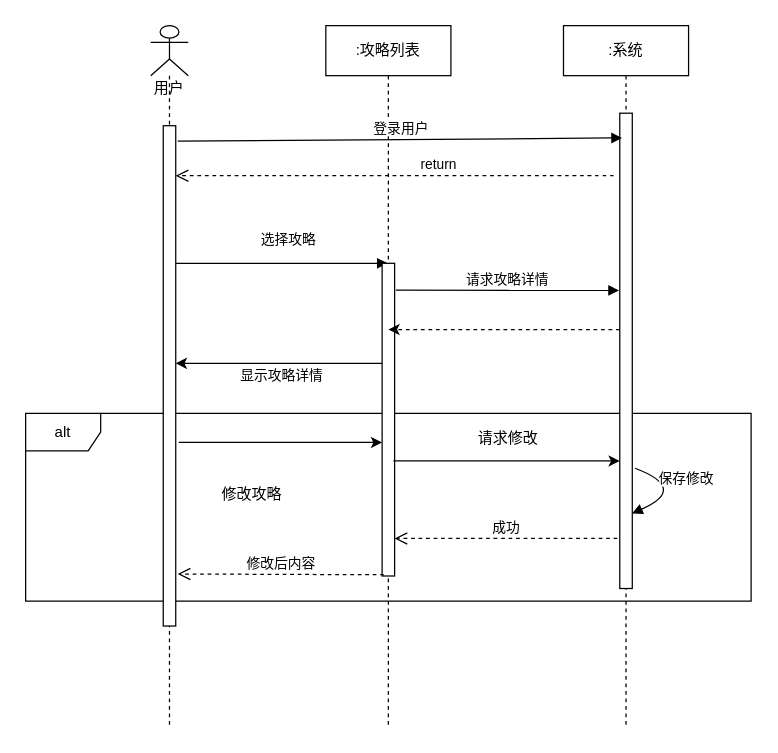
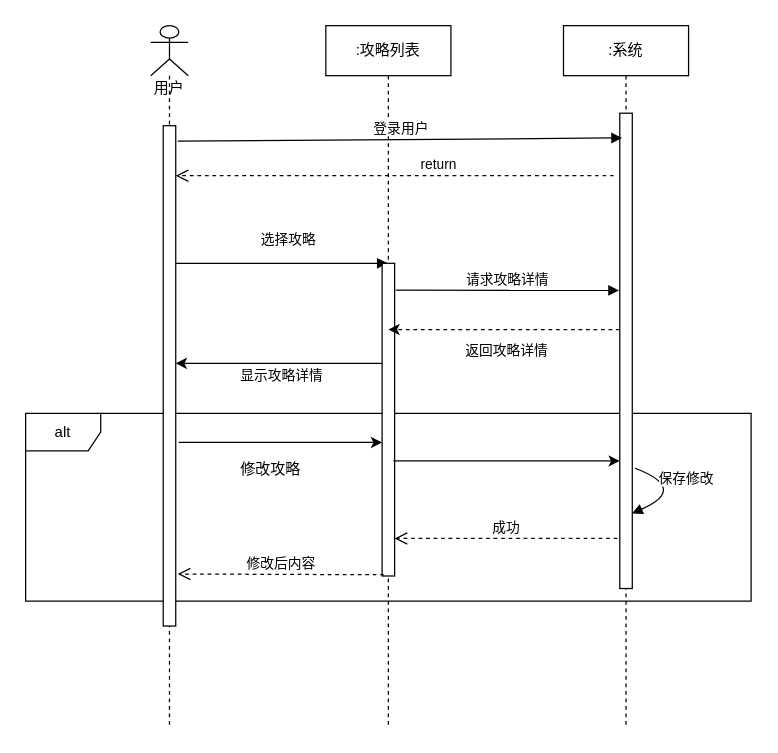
  <mxCell id="0" />
  <mxCell id="1" parent="0" />
  <mxCell id="2" value="alt" style="shape=umlFrame;whiteSpace=wrap;html=1;" parent="1" vertex="1"><mxGeometry x="20" y="330" width="580" height="150" as="geometry" /></mxCell>
  <mxCell id="3" value=":系统" style="shape=umlLifeline;perimeter=lifelinePerimeter;whiteSpace=wrap;html=1;container=1;collapsible=0;recursiveResize=0;outlineConnect=0;" parent="1" vertex="1"><mxGeometry x="450" y="20" width="100" height="560" as="geometry" /></mxCell>
  <mxCell id="4" value="" style="html=1;points=[];perimeter=orthogonalPerimeter;" parent="3" vertex="1"><mxGeometry x="45" y="70" width="10" height="380" as="geometry" /></mxCell>
  <mxCell id="5" value="成功" style="html=1;verticalAlign=bottom;endArrow=open;dashed=1;endSize=8;rounded=0;curved=1;entryX=1.34;entryY=0.602;entryDx=0;entryDy=0;entryPerimeter=0;" parent="3" edge="1"><mxGeometry relative="1" as="geometry"><mxPoint x="43" y="410" as="sourcePoint" /><mxPoint x="-135.0" y="410" as="targetPoint" /></mxGeometry></mxCell>
  <mxCell id="6" value="保存修改" style="html=1;verticalAlign=bottom;endArrow=block;rounded=0;curved=1;exitX=1.22;exitY=0.747;exitDx=0;exitDy=0;exitPerimeter=0;entryX=0.98;entryY=0.842;entryDx=0;entryDy=0;entryPerimeter=0;edgeStyle=orthogonalEdgeStyle;" parent="3" source="4" target="4" edge="1"><mxGeometry width="80" relative="1" as="geometry"><mxPoint x="150" y="490" as="sourcePoint" /><mxPoint x="230" y="490" as="targetPoint" /><Array as="points"><mxPoint x="100" y="370" /></Array></mxGeometry></mxCell>
  <mxCell id="7" value="用户" style="shape=umlLifeline;participant=umlActor;perimeter=lifelinePerimeter;whiteSpace=wrap;html=1;container=1;collapsible=0;recursiveResize=0;verticalAlign=top;spacingTop=36;outlineConnect=0;size=40;" parent="1" vertex="1"><mxGeometry x="120" y="20" width="30" height="560" as="geometry" /></mxCell>
  <mxCell id="8" value="" style="html=1;points=[];perimeter=orthogonalPerimeter;" parent="7" vertex="1"><mxGeometry x="10" y="80" width="10" height="400" as="geometry" /></mxCell>
  <mxCell id="9" value="选择攻略" style="html=1;verticalAlign=bottom;endArrow=block;rounded=0;" parent="7" edge="1"><mxGeometry x="0.062" y="10" width="80" relative="1" as="geometry"><mxPoint x="20" y="190" as="sourcePoint" /><mxPoint x="189.5" y="190" as="targetPoint" /><mxPoint as="offset" /></mxGeometry></mxCell>
  <mxCell id="10" value="return" style="html=1;verticalAlign=bottom;endArrow=open;dashed=1;endSize=8;rounded=0;curved=1;" parent="7" edge="1"><mxGeometry x="-0.2" relative="1" as="geometry"><mxPoint x="370" y="120" as="sourcePoint" /><mxPoint x="20" y="120" as="targetPoint" /><mxPoint as="offset" /></mxGeometry></mxCell>
  <mxCell id="11" value=":攻略列表" style="shape=umlLifeline;perimeter=lifelinePerimeter;whiteSpace=wrap;html=1;container=1;collapsible=0;recursiveResize=0;outlineConnect=0;" parent="1" vertex="1"><mxGeometry x="260" y="20" width="100" height="560" as="geometry" /></mxCell>
  <mxCell id="12" value="" style="html=1;points=[];perimeter=orthogonalPerimeter;" parent="11" vertex="1"><mxGeometry x="45" y="190" width="10" height="250" as="geometry" /></mxCell>
  <mxCell id="13" value="登录用户" style="html=1;verticalAlign=bottom;endArrow=block;rounded=0;curved=1;exitX=1.16;exitY=0.031;exitDx=0;exitDy=0;exitPerimeter=0;entryX=0.18;entryY=0.052;entryDx=0;entryDy=0;entryPerimeter=0;" parent="1" source="8" target="4" edge="1"><mxGeometry width="80" relative="1" as="geometry"><mxPoint x="190" y="110" as="sourcePoint" /><mxPoint x="490" y="111" as="targetPoint" /></mxGeometry></mxCell>
  <mxCell id="14" value="&lt;font style=&quot;font-size: 11px&quot;&gt;请求攻略详情&lt;/font&gt;" style="html=1;verticalAlign=bottom;endArrow=block;rounded=0;curved=1;entryX=-0.06;entryY=0.373;entryDx=0;entryDy=0;entryPerimeter=0;exitX=1.1;exitY=0.086;exitDx=0;exitDy=0;exitPerimeter=0;" parent="1" source="12" target="4" edge="1"><mxGeometry width="80" relative="1" as="geometry"><mxPoint x="320" y="290" as="sourcePoint" /><mxPoint x="490" y="290" as="targetPoint" /></mxGeometry></mxCell>
  <mxCell id="15" value="修改后内容" style="html=1;verticalAlign=bottom;endArrow=open;dashed=1;endSize=8;rounded=0;curved=1;entryX=1.16;entryY=0.896;entryDx=0;entryDy=0;entryPerimeter=0;exitX=0.14;exitY=0.996;exitDx=0;exitDy=0;exitPerimeter=0;" parent="1" source="12" target="8" edge="1"><mxGeometry relative="1" as="geometry"><mxPoint x="260" y="500" as="sourcePoint" /><mxPoint x="180" y="500" as="targetPoint" /></mxGeometry></mxCell>
  <mxCell id="16" value="" style="endArrow=classic;html=1;" edge="1" parent="1"><mxGeometry width="50" height="50" relative="1" as="geometry"><mxPoint x="305" y="290" as="sourcePoint" /><mxPoint x="140" y="290" as="targetPoint" /></mxGeometry></mxCell>
  <mxCell id="17" value="&lt;font style=&quot;font-size: 11px&quot;&gt;显示攻略详情&lt;/font&gt;" style="text;html=1;resizable=0;points=[];autosize=1;align=left;verticalAlign=top;spacingTop=-4;" vertex="1" parent="1"><mxGeometry x="190" y="290" width="80" height="20" as="geometry" /></mxCell>
  <mxCell id="18" value="" style="endArrow=classic;html=1;dashed=1;" edge="1" parent="1"><mxGeometry width="50" height="50" relative="1" as="geometry"><mxPoint x="495" y="263" as="sourcePoint" /><mxPoint x="310" y="263" as="targetPoint" /></mxGeometry></mxCell>
+ <mxCell id="19" value="&lt;font style=&quot;font-size: 11px&quot;&gt;返回攻略详情&lt;/font&gt;" style="text;html=1;resizable=0;points=[];autosize=1;align=left;verticalAlign=top;spacingTop=-4;" vertex="1" parent="1"><mxGeometry x="370" y="270" width="80" height="20" as="geometry" /></mxCell>
  <mxCell id="20" value="" style="endArrow=classic;html=1;exitX=1.24;exitY=0.633;exitDx=0;exitDy=0;exitPerimeter=0;" edge="1" parent="1" source="8" target="12"><mxGeometry width="50" height="50" relative="1" as="geometry"><mxPoint x="165" y="381.5" as="sourcePoint" /><mxPoint x="215" y="331.5" as="targetPoint" /></mxGeometry></mxCell>
- <mxCell id="21" value="修改攻略" style="text;html=1;resizable=0;points=[];autosize=1;align=left;verticalAlign=top;spacingTop=-4;" vertex="1" parent="1"><mxGeometry x="175" y="385" width="60" height="20" as="geometry" /></mxCell>
+ <mxCell id="21" value="修改攻略" style="text;html=1;resizable=0;points=[];autosize=1;align=left;verticalAlign=top;spacingTop=-4;" vertex="1" parent="1"><mxGeometry x="190" y="365" width="60" height="20" as="geometry" /></mxCell>
  <mxCell id="22" value="" style="endArrow=classic;html=1;" edge="1" parent="1"><mxGeometry width="50" height="50" relative="1" as="geometry"><mxPoint x="314" y="368" as="sourcePoint" /><mxPoint x="495" y="368" as="targetPoint" /></mxGeometry></mxCell>
- <mxCell id="23" value="请求修改" style="text;html=1;resizable=0;points=[];autosize=1;align=left;verticalAlign=top;spacingTop=-4;" vertex="1" parent="1"><mxGeometry x="380" y="340" width="60" height="20" as="geometry" /></mxCell>
